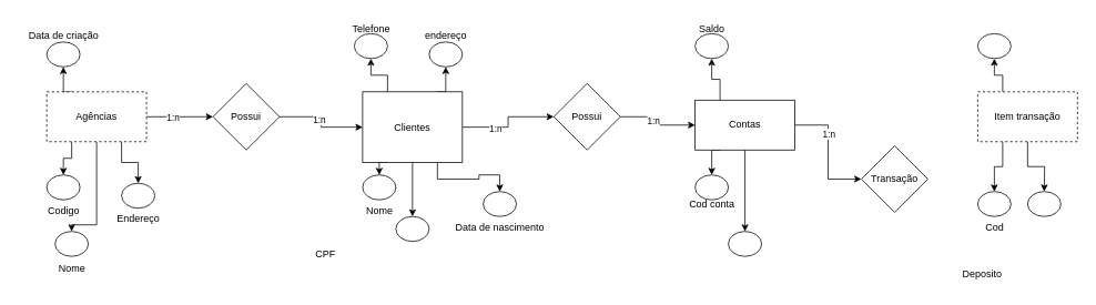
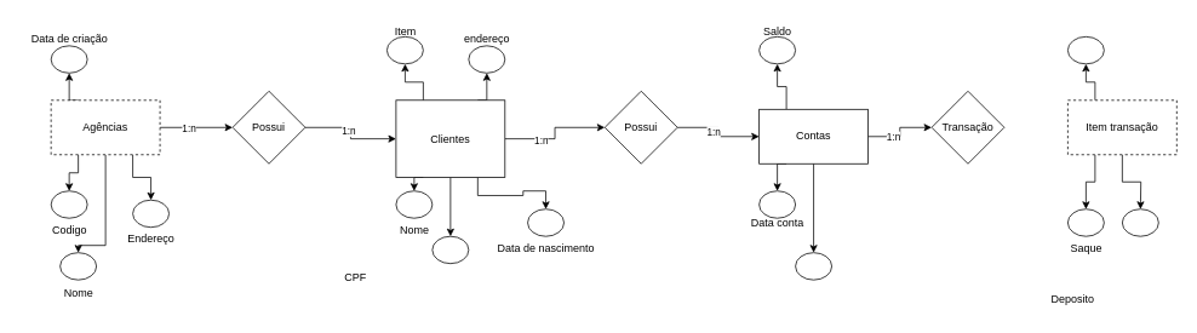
  <mxCell id="0" />
  <mxCell id="1" parent="0" />
  <mxCell id="2" style="edgeStyle=orthogonalEdgeStyle;rounded=0;orthogonalLoop=1;jettySize=auto;html=1;entryX=0;entryY=0.5;entryDx=0;entryDy=0;" edge="1" parent="1" source="7" target="30"><mxGeometry relative="1" as="geometry" /></mxCell>
  <mxCell id="3" value="1:n" style="edgeLabel;html=1;align=center;verticalAlign=middle;resizable=0;points=[];" vertex="1" connectable="0" parent="2"><mxGeometry x="-0.314" relative="1" as="geometry"><mxPoint as="offset" /></mxGeometry></mxCell>
  <mxCell id="4" style="edgeStyle=orthogonalEdgeStyle;rounded=0;orthogonalLoop=1;jettySize=auto;html=1;exitX=0.25;exitY=1;exitDx=0;exitDy=0;entryX=0.5;entryY=0;entryDx=0;entryDy=0;" edge="1" parent="1" source="7" target="39"><mxGeometry relative="1" as="geometry" /></mxCell>
  <mxCell id="5" style="edgeStyle=orthogonalEdgeStyle;rounded=0;orthogonalLoop=1;jettySize=auto;html=1;entryX=0.5;entryY=0;entryDx=0;entryDy=0;" edge="1" parent="1" source="7" target="41"><mxGeometry relative="1" as="geometry" /></mxCell>
  <mxCell id="6" style="edgeStyle=orthogonalEdgeStyle;rounded=0;orthogonalLoop=1;jettySize=auto;html=1;exitX=0.25;exitY=0;exitDx=0;exitDy=0;entryX=0.5;entryY=1;entryDx=0;entryDy=0;" edge="1" parent="1" source="7" target="42"><mxGeometry relative="1" as="geometry" /></mxCell>
  <mxCell id="7" value="Contas" style="rounded=0;whiteSpace=wrap;html=1;" vertex="1" parent="1"><mxGeometry x="835" y="120" width="120" height="60" as="geometry" /></mxCell>
  <mxCell id="8" style="edgeStyle=orthogonalEdgeStyle;rounded=0;orthogonalLoop=1;jettySize=auto;html=1;exitX=0.25;exitY=1;exitDx=0;exitDy=0;" edge="1" parent="1" source="11" target="34"><mxGeometry relative="1" as="geometry" /></mxCell>
  <mxCell id="9" style="edgeStyle=orthogonalEdgeStyle;rounded=0;orthogonalLoop=1;jettySize=auto;html=1;exitX=0.5;exitY=1;exitDx=0;exitDy=0;entryX=0.5;entryY=0;entryDx=0;entryDy=0;" edge="1" parent="1" source="11"><mxGeometry relative="1" as="geometry"><mxPoint x="1255" y="230" as="targetPoint" /></mxGeometry></mxCell>
  <mxCell id="10" style="edgeStyle=orthogonalEdgeStyle;rounded=0;orthogonalLoop=1;jettySize=auto;html=1;exitX=0.25;exitY=0;exitDx=0;exitDy=0;entryX=0.5;entryY=1;entryDx=0;entryDy=0;" edge="1" parent="1" source="11" target="38"><mxGeometry relative="1" as="geometry" /></mxCell>
  <mxCell id="11" value="Item transação" style="whiteSpace=wrap;html=1;dashed=1;" vertex="1" parent="1"><mxGeometry x="1175" y="110" width="120" height="60" as="geometry" /></mxCell>
  <mxCell id="12" style="edgeStyle=orthogonalEdgeStyle;rounded=0;orthogonalLoop=1;jettySize=auto;html=1;entryX=0;entryY=0.5;entryDx=0;entryDy=0;" edge="1" parent="1" source="18" target="33"><mxGeometry relative="1" as="geometry" /></mxCell>
  <mxCell id="13" value="1:n" style="edgeLabel;html=1;align=center;verticalAlign=middle;resizable=0;points=[];" vertex="1" connectable="0" parent="12"><mxGeometry x="-0.225" relative="1" as="geometry"><mxPoint as="offset" /></mxGeometry></mxCell>
  <mxCell id="14" style="edgeStyle=orthogonalEdgeStyle;rounded=0;orthogonalLoop=1;jettySize=auto;html=1;exitX=0.25;exitY=1;exitDx=0;exitDy=0;entryX=0.5;entryY=0;entryDx=0;entryDy=0;" edge="1" parent="1" source="18" target="54"><mxGeometry relative="1" as="geometry" /></mxCell>
  <mxCell id="15" style="edgeStyle=orthogonalEdgeStyle;rounded=0;orthogonalLoop=1;jettySize=auto;html=1;exitX=0.5;exitY=1;exitDx=0;exitDy=0;entryX=0.5;entryY=0;entryDx=0;entryDy=0;" edge="1" parent="1" source="18" target="56"><mxGeometry relative="1" as="geometry"><Array as="points"><mxPoint x="115" y="270" /><mxPoint x="85" y="270" /></Array></mxGeometry></mxCell>
  <mxCell id="16" style="edgeStyle=orthogonalEdgeStyle;rounded=0;orthogonalLoop=1;jettySize=auto;html=1;exitX=0.75;exitY=1;exitDx=0;exitDy=0;entryX=0.5;entryY=0;entryDx=0;entryDy=0;" edge="1" parent="1" source="18" target="58"><mxGeometry relative="1" as="geometry" /></mxCell>
  <mxCell id="17" style="edgeStyle=orthogonalEdgeStyle;rounded=0;orthogonalLoop=1;jettySize=auto;html=1;exitX=0.25;exitY=0;exitDx=0;exitDy=0;entryX=0.5;entryY=1;entryDx=0;entryDy=0;" edge="1" parent="1" source="18" target="60"><mxGeometry relative="1" as="geometry" /></mxCell>
  <mxCell id="18" value="Agências" style="whiteSpace=wrap;html=1;dashed=1;" vertex="1" parent="1"><mxGeometry x="55" y="110" width="120" height="60" as="geometry" /></mxCell>
  <mxCell id="19" style="edgeStyle=orthogonalEdgeStyle;rounded=0;orthogonalLoop=1;jettySize=auto;html=1;exitX=1;exitY=0.5;exitDx=0;exitDy=0;entryX=0;entryY=0.5;entryDx=0;entryDy=0;" edge="1" parent="1" source="26" target="29"><mxGeometry relative="1" as="geometry" /></mxCell>
  <mxCell id="20" value="1:n" style="edgeLabel;html=1;align=center;verticalAlign=middle;resizable=0;points=[];" vertex="1" connectable="0" parent="19"><mxGeometry x="-0.364" y="-2" relative="1" as="geometry"><mxPoint as="offset" /></mxGeometry></mxCell>
  <mxCell id="21" style="edgeStyle=orthogonalEdgeStyle;rounded=0;orthogonalLoop=1;jettySize=auto;html=1;exitX=0.25;exitY=1;exitDx=0;exitDy=0;entryX=0.5;entryY=0;entryDx=0;entryDy=0;" edge="1" parent="1" source="26" target="44"><mxGeometry relative="1" as="geometry" /></mxCell>
  <mxCell id="22" style="edgeStyle=orthogonalEdgeStyle;rounded=0;orthogonalLoop=1;jettySize=auto;html=1;entryX=0.5;entryY=0;entryDx=0;entryDy=0;" edge="1" parent="1" source="26" target="46"><mxGeometry relative="1" as="geometry" /></mxCell>
  <mxCell id="23" style="edgeStyle=orthogonalEdgeStyle;rounded=0;orthogonalLoop=1;jettySize=auto;html=1;exitX=0.75;exitY=1;exitDx=0;exitDy=0;entryX=0.5;entryY=0;entryDx=0;entryDy=0;" edge="1" parent="1" source="26" target="48"><mxGeometry relative="1" as="geometry" /></mxCell>
  <mxCell id="24" style="edgeStyle=orthogonalEdgeStyle;rounded=0;orthogonalLoop=1;jettySize=auto;html=1;exitX=0.25;exitY=0;exitDx=0;exitDy=0;entryX=0.5;entryY=1;entryDx=0;entryDy=0;" edge="1" parent="1" source="26" target="50"><mxGeometry relative="1" as="geometry" /></mxCell>
  <mxCell id="25" style="edgeStyle=orthogonalEdgeStyle;rounded=0;orthogonalLoop=1;jettySize=auto;html=1;exitX=0.75;exitY=0;exitDx=0;exitDy=0;entryX=0.5;entryY=1;entryDx=0;entryDy=0;" edge="1" parent="1" source="26" target="52"><mxGeometry relative="1" as="geometry" /></mxCell>
  <mxCell id="26" value="Clientes" style="whiteSpace=wrap;html=1;" vertex="1" parent="1"><mxGeometry x="435" y="110" width="120" height="85" as="geometry" /></mxCell>
  <mxCell id="27" style="edgeStyle=orthogonalEdgeStyle;rounded=0;orthogonalLoop=1;jettySize=auto;html=1;entryX=0;entryY=0.5;entryDx=0;entryDy=0;" edge="1" parent="1" source="29" target="7"><mxGeometry relative="1" as="geometry" /></mxCell>
  <mxCell id="28" value="1:n" style="edgeLabel;html=1;align=center;verticalAlign=middle;resizable=0;points=[];" vertex="1" connectable="0" parent="27"><mxGeometry x="-0.222" y="-4" relative="1" as="geometry"><mxPoint as="offset" /></mxGeometry></mxCell>
  <mxCell id="29" value="Possui" style="rhombus;whiteSpace=wrap;html=1;" vertex="1" parent="1"><mxGeometry x="665" y="100" width="80" height="80" as="geometry" /></mxCell>
- <mxCell id="30" value="Transação" style="rhombus;whiteSpace=wrap;html=1;" vertex="1" parent="1"><mxGeometry x="1035" y="175" width="80" height="80" as="geometry" /></mxCell>
+ <mxCell id="30" value="Transação" style="rhombus;whiteSpace=wrap;html=1;" vertex="1" parent="1"><mxGeometry x="1025" y="100" width="80" height="80" as="geometry" /></mxCell>
  <mxCell id="31" style="edgeStyle=orthogonalEdgeStyle;rounded=0;orthogonalLoop=1;jettySize=auto;html=1;entryX=0;entryY=0.5;entryDx=0;entryDy=0;" edge="1" parent="1" source="33" target="26"><mxGeometry relative="1" as="geometry" /></mxCell>
  <mxCell id="32" value="1:n" style="edgeLabel;html=1;align=center;verticalAlign=middle;resizable=0;points=[];" vertex="1" connectable="0" parent="31"><mxGeometry x="-0.06" y="-3" relative="1" as="geometry"><mxPoint as="offset" /></mxGeometry></mxCell>
  <mxCell id="33" value="Possui" style="rhombus;whiteSpace=wrap;html=1;" vertex="1" parent="1"><mxGeometry x="255" y="100" width="80" height="80" as="geometry" /></mxCell>
  <mxCell id="34" value="" style="ellipse;whiteSpace=wrap;html=1;" vertex="1" parent="1"><mxGeometry x="1175" y="230" width="40" height="30" as="geometry" /></mxCell>
  <mxCell id="35" value="" style="ellipse;whiteSpace=wrap;html=1;" vertex="1" parent="1"><mxGeometry x="1235" y="230" width="40" height="30" as="geometry" /></mxCell>
  <mxCell id="36" value="Deposito" style="text;html=1;align=center;verticalAlign=middle;resizable=0;points=[];autosize=1;strokeColor=none;fillColor=none;" vertex="1" parent="1"><mxGeometry x="1145" y="315" width="70" height="30" as="geometry" /></mxCell>
- <mxCell id="37" value="Cod" style="text;html=1;align=center;verticalAlign=middle;resizable=0;points=[];autosize=1;strokeColor=none;fillColor=none;" vertex="1" parent="1"><mxGeometry x="1165" y="258" width="60" height="30" as="geometry" /></mxCell>
+ <mxCell id="37" value="Saque" style="text;html=1;align=center;verticalAlign=middle;resizable=0;points=[];autosize=1;strokeColor=none;fillColor=none;" vertex="1" parent="1"><mxGeometry x="1165" y="258" width="60" height="30" as="geometry" /></mxCell>
  <mxCell id="38" value="" style="ellipse;whiteSpace=wrap;html=1;" vertex="1" parent="1"><mxGeometry x="1175" y="40" width="40" height="30" as="geometry" /></mxCell>
  <mxCell id="39" value="" style="ellipse;whiteSpace=wrap;html=1;" vertex="1" parent="1"><mxGeometry x="835" y="210" width="40" height="30" as="geometry" /></mxCell>
- <mxCell id="40" value="Cod conta" style="text;html=1;align=center;verticalAlign=middle;resizable=0;points=[];autosize=1;strokeColor=none;fillColor=none;" vertex="1" parent="1"><mxGeometry x="815" y="230" width="80" height="30" as="geometry" /></mxCell>
+ <mxCell id="40" value="Data conta" style="text;html=1;align=center;verticalAlign=middle;resizable=0;points=[];autosize=1;strokeColor=none;fillColor=none;" vertex="1" parent="1"><mxGeometry x="815" y="230" width="80" height="30" as="geometry" /></mxCell>
  <mxCell id="41" value="" style="ellipse;whiteSpace=wrap;html=1;" vertex="1" parent="1"><mxGeometry x="875" y="278" width="40" height="30" as="geometry" /></mxCell>
  <mxCell id="42" value="" style="ellipse;whiteSpace=wrap;html=1;" vertex="1" parent="1"><mxGeometry x="835" y="40" width="40" height="30" as="geometry" /></mxCell>
  <mxCell id="43" value="Saldo" style="text;html=1;align=center;verticalAlign=middle;resizable=0;points=[];autosize=1;strokeColor=none;fillColor=none;" vertex="1" parent="1"><mxGeometry x="830" y="20" width="50" height="30" as="geometry" /></mxCell>
  <mxCell id="44" value="" style="ellipse;whiteSpace=wrap;html=1;" vertex="1" parent="1"><mxGeometry x="435" y="210" width="40" height="30" as="geometry" /></mxCell>
  <mxCell id="45" value="Nome" style="text;html=1;align=center;verticalAlign=middle;resizable=0;points=[];autosize=1;strokeColor=none;fillColor=none;" vertex="1" parent="1"><mxGeometry x="425" y="238" width="60" height="30" as="geometry" /></mxCell>
  <mxCell id="46" value="" style="ellipse;whiteSpace=wrap;html=1;" vertex="1" parent="1"><mxGeometry x="475" y="260" width="40" height="30" as="geometry" /></mxCell>
  <mxCell id="47" value="CPF" style="text;html=1;align=center;verticalAlign=middle;resizable=0;points=[];autosize=1;strokeColor=none;fillColor=none;" vertex="1" parent="1"><mxGeometry x="365" y="290" width="50" height="30" as="geometry" /></mxCell>
  <mxCell id="48" value="" style="ellipse;whiteSpace=wrap;html=1;" vertex="1" parent="1"><mxGeometry x="580" y="230" width="40" height="30" as="geometry" /></mxCell>
  <mxCell id="49" value="Data de nascimento" style="text;html=1;align=center;verticalAlign=middle;resizable=0;points=[];autosize=1;strokeColor=none;fillColor=none;" vertex="1" parent="1"><mxGeometry x="535" y="258" width="130" height="30" as="geometry" /></mxCell>
  <mxCell id="50" value="" style="ellipse;whiteSpace=wrap;html=1;" vertex="1" parent="1"><mxGeometry x="425" y="40" width="40" height="30" as="geometry" /></mxCell>
- <mxCell id="51" value="Telefone" style="text;html=1;align=center;verticalAlign=middle;resizable=0;points=[];autosize=1;strokeColor=none;fillColor=none;" vertex="1" parent="1"><mxGeometry x="410" y="20" width="70" height="30" as="geometry" /></mxCell>
+ <mxCell id="51" value="Item" style="text;html=1;align=center;verticalAlign=middle;resizable=0;points=[];autosize=1;strokeColor=none;fillColor=none;" vertex="1" parent="1"><mxGeometry x="410" y="20" width="70" height="30" as="geometry" /></mxCell>
  <mxCell id="52" value="" style="ellipse;whiteSpace=wrap;html=1;" vertex="1" parent="1"><mxGeometry x="515" y="50" width="40" height="30" as="geometry" /></mxCell>
  <mxCell id="53" value="endereço" style="text;html=1;align=center;verticalAlign=middle;resizable=0;points=[];autosize=1;strokeColor=none;fillColor=none;" vertex="1" parent="1"><mxGeometry x="500" y="28" width="70" height="30" as="geometry" /></mxCell>
  <mxCell id="54" value="" style="ellipse;whiteSpace=wrap;html=1;" vertex="1" parent="1"><mxGeometry x="55" y="210" width="40" height="30" as="geometry" /></mxCell>
  <mxCell id="55" value="Codigo" style="text;html=1;align=center;verticalAlign=middle;resizable=0;points=[];autosize=1;strokeColor=none;fillColor=none;" vertex="1" parent="1"><mxGeometry x="45" y="238" width="60" height="30" as="geometry" /></mxCell>
  <mxCell id="56" value="" style="ellipse;whiteSpace=wrap;html=1;" vertex="1" parent="1"><mxGeometry x="65" y="278" width="40" height="30" as="geometry" /></mxCell>
  <mxCell id="57" value="Nome" style="text;html=1;align=center;verticalAlign=middle;resizable=0;points=[];autosize=1;strokeColor=none;fillColor=none;" vertex="1" parent="1"><mxGeometry x="55" y="308" width="60" height="30" as="geometry" /></mxCell>
  <mxCell id="58" value="" style="ellipse;whiteSpace=wrap;html=1;" vertex="1" parent="1"><mxGeometry x="145" y="220" width="40" height="30" as="geometry" /></mxCell>
  <mxCell id="59" value="Endereço" style="text;html=1;align=center;verticalAlign=middle;resizable=0;points=[];autosize=1;strokeColor=none;fillColor=none;" vertex="1" parent="1"><mxGeometry x="130" y="248" width="70" height="30" as="geometry" /></mxCell>
  <mxCell id="60" value="" style="ellipse;whiteSpace=wrap;html=1;" vertex="1" parent="1"><mxGeometry x="55" y="50" width="40" height="30" as="geometry" /></mxCell>
  <mxCell id="61" value="Data de criação" style="text;html=1;align=center;verticalAlign=middle;resizable=0;points=[];autosize=1;strokeColor=none;fillColor=none;" vertex="1" parent="1"><mxGeometry x="20" y="28" width="110" height="30" as="geometry" /></mxCell>
